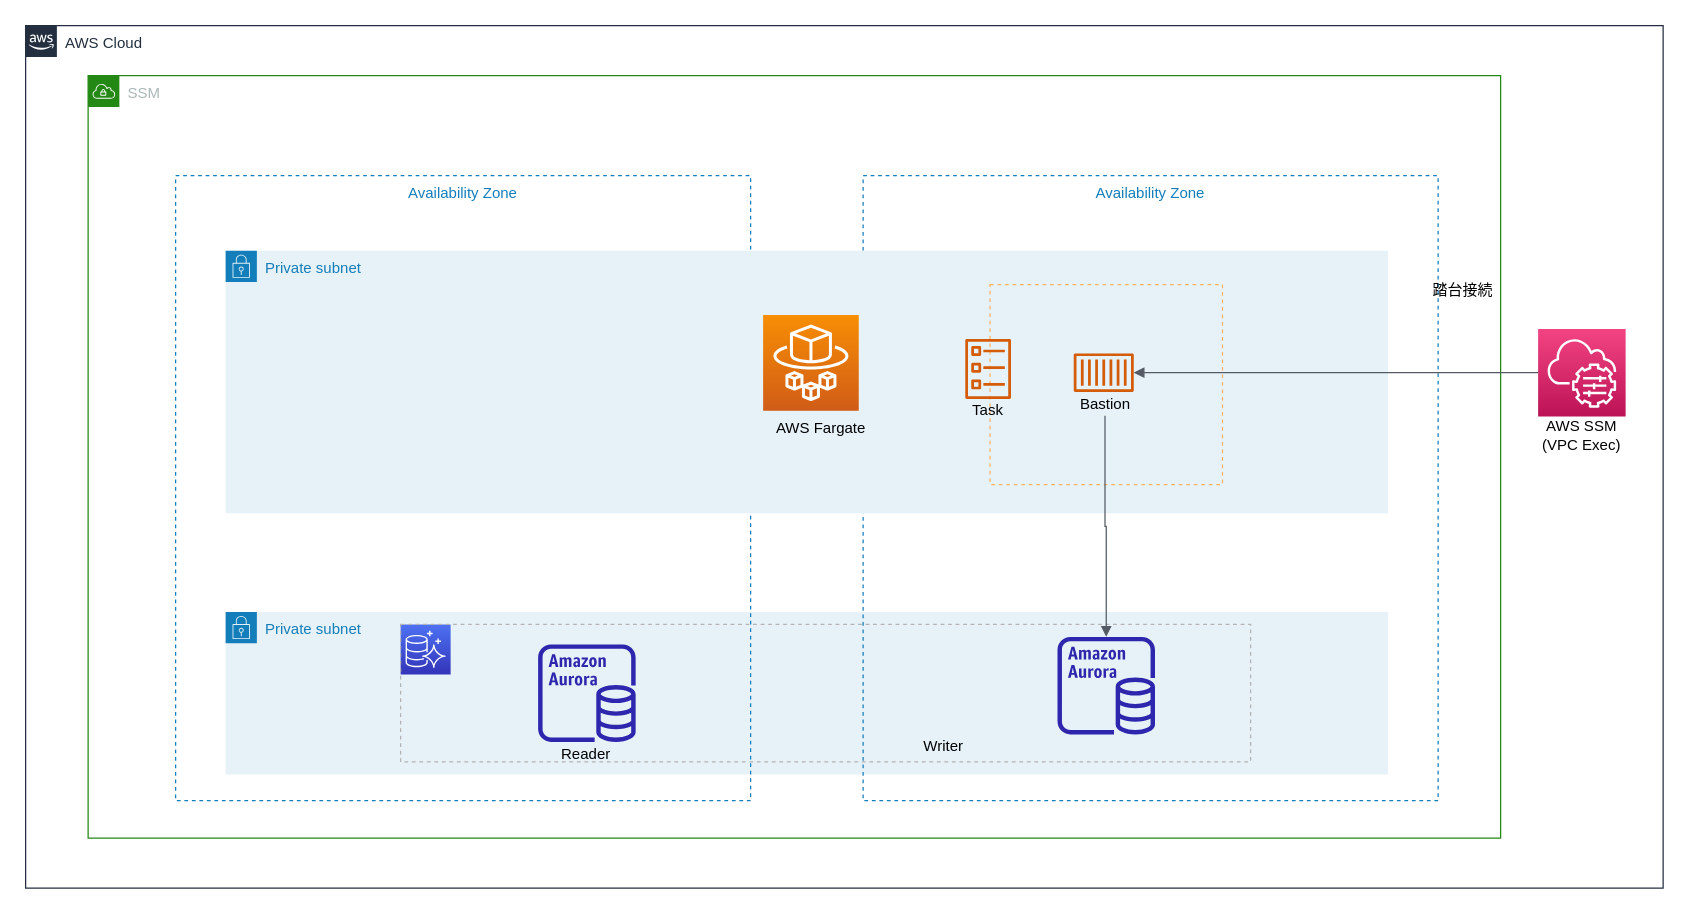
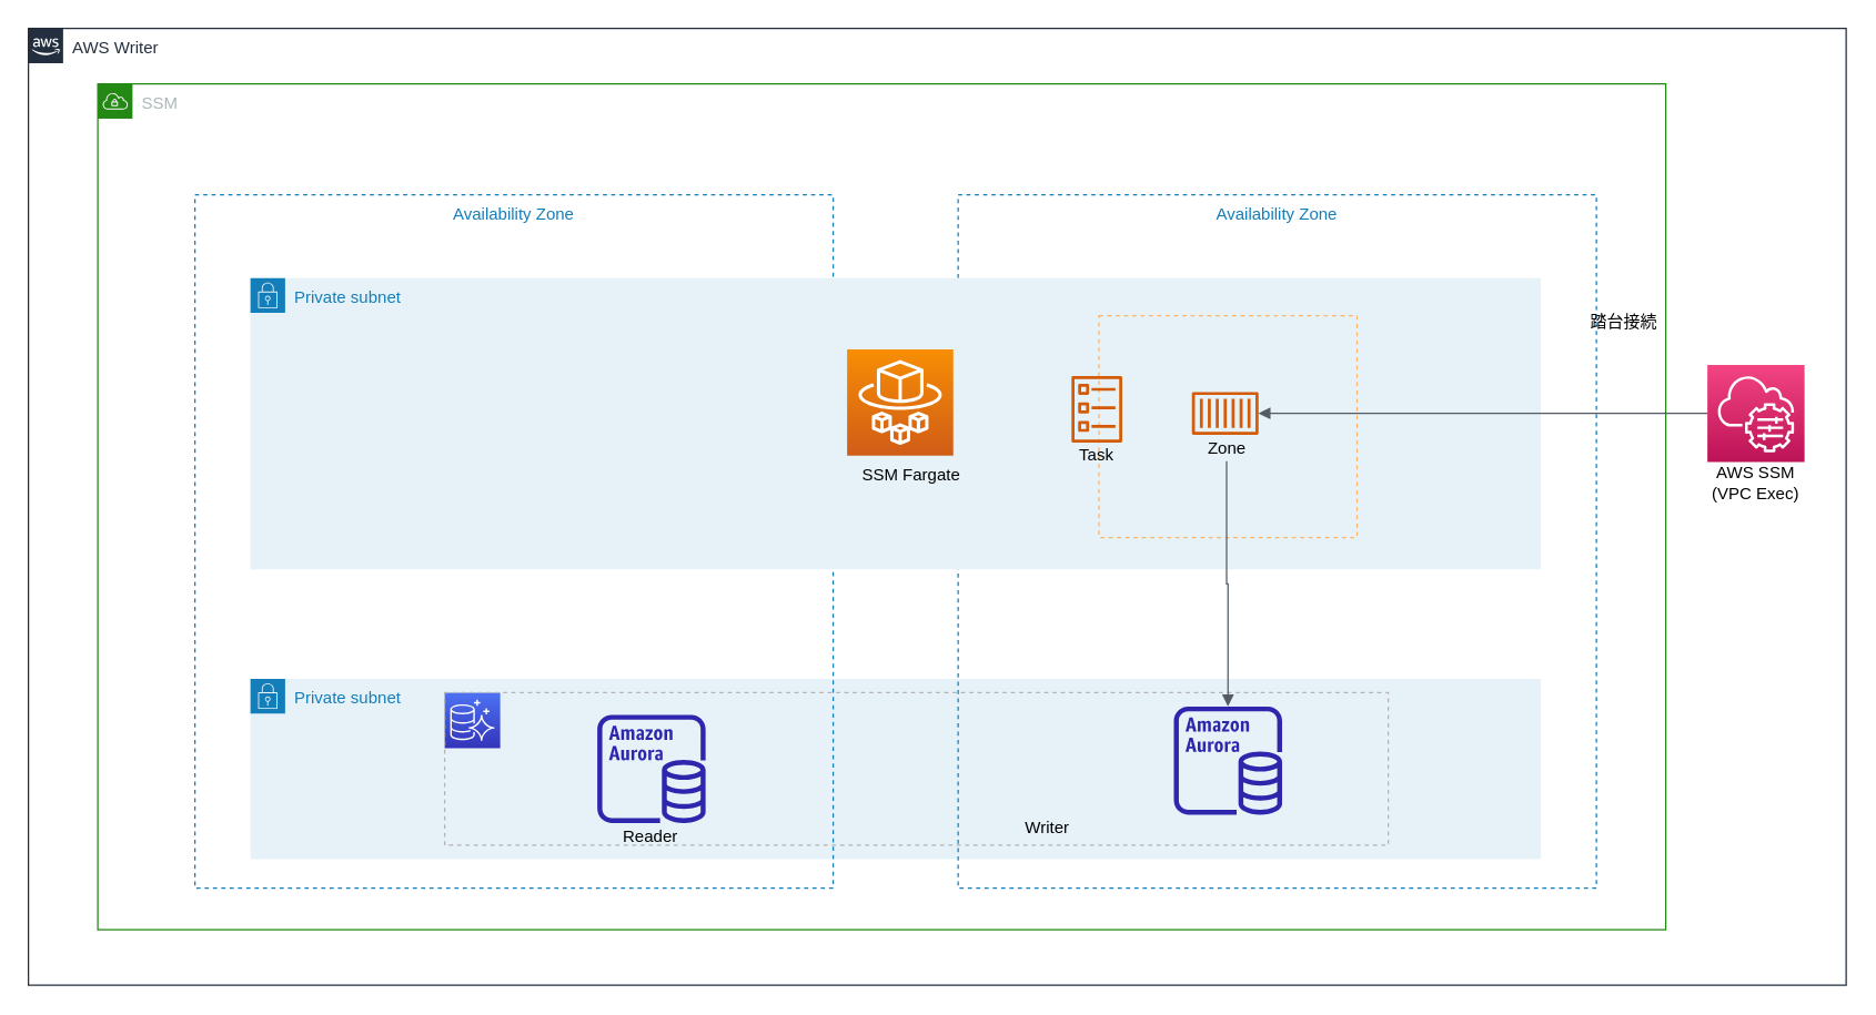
  <mxCell id="0" />
  <mxCell id="1" parent="0" />
- <mxCell id="2" value="AWS Cloud" style="points=[[0,0],[0.25,0],[0.5,0],[0.75,0],[1,0],[1,0.25],[1,0.5],[1,0.75],[1,1],[0.75,1],[0.5,1],[0.25,1],[0,1],[0,0.75],[0,0.5],[0,0.25]];outlineConnect=0;gradientColor=none;html=1;whiteSpace=wrap;fontSize=12;fontStyle=0;container=1;pointerEvents=0;collapsible=0;recursiveResize=0;shape=mxgraph.aws4.group;grIcon=mxgraph.aws4.group_aws_cloud_alt;strokeColor=#232F3E;fillColor=none;verticalAlign=top;align=left;spacingLeft=30;fontColor=#232F3E;dashed=0;" parent="1" vertex="1"><mxGeometry x="20" y="20" width="1310" height="690" as="geometry" /></mxCell>
+ <mxCell id="2" value="AWS Writer" style="points=[[0,0],[0.25,0],[0.5,0],[0.75,0],[1,0],[1,0.25],[1,0.5],[1,0.75],[1,1],[0.75,1],[0.5,1],[0.25,1],[0,1],[0,0.75],[0,0.5],[0,0.25]];outlineConnect=0;gradientColor=none;html=1;whiteSpace=wrap;fontSize=12;fontStyle=0;container=1;pointerEvents=0;collapsible=0;recursiveResize=0;shape=mxgraph.aws4.group;grIcon=mxgraph.aws4.group_aws_cloud_alt;strokeColor=#232F3E;fillColor=none;verticalAlign=top;align=left;spacingLeft=30;fontColor=#232F3E;dashed=0;" parent="1" vertex="1"><mxGeometry x="20" y="20" width="1310" height="690" as="geometry" /></mxCell>
  <mxCell id="3" value="SSM" style="points=[[0,0],[0.25,0],[0.5,0],[0.75,0],[1,0],[1,0.25],[1,0.5],[1,0.75],[1,1],[0.75,1],[0.5,1],[0.25,1],[0,1],[0,0.75],[0,0.5],[0,0.25]];outlineConnect=0;gradientColor=none;html=1;whiteSpace=wrap;fontSize=12;fontStyle=0;container=1;pointerEvents=0;collapsible=0;recursiveResize=0;shape=mxgraph.aws4.group;grIcon=mxgraph.aws4.group_vpc;strokeColor=#248814;fillColor=none;verticalAlign=top;align=left;spacingLeft=30;fontColor=#AAB7B8;dashed=0;" parent="2" vertex="1"><mxGeometry x="50" y="40" width="1130" height="610" as="geometry" /></mxCell>
  <mxCell id="4" value="Private subnet" style="points=[[0,0],[0.25,0],[0.5,0],[0.75,0],[1,0],[1,0.25],[1,0.5],[1,0.75],[1,1],[0.75,1],[0.5,1],[0.25,1],[0,1],[0,0.75],[0,0.5],[0,0.25]];outlineConnect=0;gradientColor=none;html=1;whiteSpace=wrap;fontSize=12;fontStyle=0;container=1;pointerEvents=0;collapsible=0;recursiveResize=0;shape=mxgraph.aws4.group;grIcon=mxgraph.aws4.group_security_group;grStroke=0;strokeColor=#147EBA;fillColor=#E6F2F8;verticalAlign=top;align=left;spacingLeft=30;fontColor=#147EBA;dashed=0;" parent="3" vertex="1"><mxGeometry x="110" y="429" width="930" height="130" as="geometry" /></mxCell>
  <mxCell id="5" value="" style="sketch=0;points=[[0,0,0],[0.25,0,0],[0.5,0,0],[0.75,0,0],[1,0,0],[0,1,0],[0.25,1,0],[0.5,1,0],[0.75,1,0],[1,1,0],[0,0.25,0],[0,0.5,0],[0,0.75,0],[1,0.25,0],[1,0.5,0],[1,0.75,0]];outlineConnect=0;fontColor=#232F3E;gradientColor=#4D72F3;gradientDirection=north;fillColor=#3334B9;strokeColor=#ffffff;dashed=0;verticalLabelPosition=bottom;verticalAlign=top;align=center;html=1;fontSize=12;fontStyle=0;aspect=fixed;shape=mxgraph.aws4.resourceIcon;resIcon=mxgraph.aws4.aurora;" parent="4" vertex="1"><mxGeometry x="140" y="10" width="40" height="40" as="geometry" /></mxCell>
  <mxCell id="6" value="" style="fillColor=none;strokeColor=#B3B3B3;dashed=1;verticalAlign=top;fontStyle=0;fontColor=#5A6C86;" vertex="1" parent="4"><mxGeometry x="140" y="10" width="680" height="110" as="geometry" /></mxCell>
  <mxCell id="7" value="" style="sketch=0;outlineConnect=0;fontColor=#232F3E;gradientColor=none;fillColor=#2E27AD;strokeColor=none;dashed=0;verticalLabelPosition=bottom;verticalAlign=top;align=center;html=1;fontSize=12;fontStyle=0;aspect=fixed;pointerEvents=1;shape=mxgraph.aws4.aurora_instance;" vertex="1" parent="4"><mxGeometry x="250" y="26" width="78" height="78" as="geometry" /></mxCell>
  <mxCell id="8" value="Reader" style="text;html=1;strokeColor=none;fillColor=none;align=center;verticalAlign=middle;whiteSpace=wrap;rounded=0;" vertex="1" parent="4"><mxGeometry x="250" y="104" width="77" height="20" as="geometry" /></mxCell>
  <mxCell id="9" value="Availability Zone" style="fillColor=none;strokeColor=#147EBA;dashed=1;verticalAlign=top;fontStyle=0;fontColor=#147EBA;" parent="3" vertex="1"><mxGeometry x="620" y="80" width="460" height="500" as="geometry" /></mxCell>
  <mxCell id="10" value="Availability Zone" style="fillColor=none;strokeColor=#147EBA;dashed=1;verticalAlign=top;fontStyle=0;fontColor=#147EBA;" parent="3" vertex="1"><mxGeometry x="70" y="80" width="460" height="500" as="geometry" /></mxCell>
  <mxCell id="11" value="Private subnet" style="points=[[0,0],[0.25,0],[0.5,0],[0.75,0],[1,0],[1,0.25],[1,0.5],[1,0.75],[1,1],[0.75,1],[0.5,1],[0.25,1],[0,1],[0,0.75],[0,0.5],[0,0.25]];outlineConnect=0;gradientColor=none;html=1;whiteSpace=wrap;fontSize=12;fontStyle=0;container=1;pointerEvents=0;collapsible=0;recursiveResize=0;shape=mxgraph.aws4.group;grIcon=mxgraph.aws4.group_security_group;grStroke=0;strokeColor=#147EBA;fillColor=#E6F2F8;verticalAlign=top;align=left;spacingLeft=30;fontColor=#147EBA;dashed=0;" parent="3" vertex="1"><mxGeometry x="110" y="140" width="930" height="210" as="geometry" /></mxCell>
  <mxCell id="12" value="" style="fillColor=none;strokeColor=#FFB366;dashed=1;verticalAlign=top;fontStyle=0;fontColor=#5A6C86;" parent="3" vertex="1"><mxGeometry x="721.5" y="167.12" width="186" height="160" as="geometry" /></mxCell>
  <mxCell id="13" value="" style="group" parent="3" vertex="1" connectable="0"><mxGeometry x="690" y="210.62" width="60" height="66.5" as="geometry" /></mxCell>
  <mxCell id="14" value="" style="sketch=0;outlineConnect=0;fontColor=#232F3E;gradientColor=none;fillColor=#D45B07;strokeColor=none;dashed=0;verticalLabelPosition=bottom;verticalAlign=top;align=center;html=1;fontSize=12;fontStyle=0;aspect=fixed;pointerEvents=1;shape=mxgraph.aws4.ecs_task;" parent="13" vertex="1"><mxGeometry x="11.5" width="37" height="48" as="geometry" /></mxCell>
  <mxCell id="15" value="Task" style="text;html=1;strokeColor=none;fillColor=none;align=center;verticalAlign=middle;whiteSpace=wrap;rounded=0;" parent="13" vertex="1"><mxGeometry y="48" width="60" height="18.5" as="geometry" /></mxCell>
  <mxCell id="16" value="" style="group" parent="3" vertex="1" connectable="0"><mxGeometry x="540" y="191.5" width="93" height="104.75" as="geometry" /></mxCell>
  <mxCell id="17" value="" style="sketch=0;points=[[0,0,0],[0.25,0,0],[0.5,0,0],[0.75,0,0],[1,0,0],[0,1,0],[0.25,1,0],[0.5,1,0],[0.75,1,0],[1,1,0],[0,0.25,0],[0,0.5,0],[0,0.75,0],[1,0.25,0],[1,0.5,0],[1,0.75,0]];outlineConnect=0;fontColor=#232F3E;gradientColor=#F78E04;gradientDirection=north;fillColor=#D05C17;strokeColor=#ffffff;dashed=0;verticalLabelPosition=bottom;verticalAlign=top;align=center;html=1;fontSize=12;fontStyle=0;aspect=fixed;shape=mxgraph.aws4.resourceIcon;resIcon=mxgraph.aws4.fargate;" parent="16" vertex="1"><mxGeometry width="76.5" height="76.5" as="geometry" /></mxCell>
- <mxCell id="18" value="AWS Fargate" style="text;html=1;strokeColor=none;fillColor=none;align=center;verticalAlign=middle;whiteSpace=wrap;rounded=0;" parent="16" vertex="1"><mxGeometry y="76.5" width="93" height="28.25" as="geometry" /></mxCell>
+ <mxCell id="18" value="SSM Fargate" style="text;html=1;strokeColor=none;fillColor=none;align=center;verticalAlign=middle;whiteSpace=wrap;rounded=0;" parent="16" vertex="1"><mxGeometry y="76.5" width="93" height="28.25" as="geometry" /></mxCell>
  <mxCell id="19" value="Writer" style="text;html=1;strokeColor=none;fillColor=none;align=center;verticalAlign=middle;whiteSpace=wrap;rounded=0;" parent="3" vertex="1"><mxGeometry x="645.5" y="527" width="77" height="20" as="geometry" /></mxCell>
  <mxCell id="20" value="踏台接続" style="text;html=1;strokeColor=none;fillColor=none;align=center;verticalAlign=middle;whiteSpace=wrap;rounded=0;" parent="3" vertex="1"><mxGeometry x="1070" y="157" width="60" height="30" as="geometry" /></mxCell>
  <mxCell id="21" value="" style="group" parent="3" vertex="1" connectable="0"><mxGeometry x="775.5" y="222.12" width="110" height="50" as="geometry" /></mxCell>
  <mxCell id="22" value="" style="sketch=0;outlineConnect=0;fontColor=#232F3E;gradientColor=none;fillColor=#D45B07;strokeColor=none;dashed=0;verticalLabelPosition=bottom;verticalAlign=top;align=center;html=1;fontSize=12;fontStyle=0;aspect=fixed;pointerEvents=1;shape=mxgraph.aws4.container_1;" parent="21" vertex="1"><mxGeometry x="13" width="48" height="31" as="geometry" /></mxCell>
- <mxCell id="23" value="Bastion" style="text;html=1;strokeColor=none;fillColor=none;align=center;verticalAlign=middle;whiteSpace=wrap;rounded=0;" parent="21" vertex="1"><mxGeometry x="-17" y="31" width="110" height="19" as="geometry" /></mxCell>
+ <mxCell id="23" value="Zone" style="text;html=1;strokeColor=none;fillColor=none;align=center;verticalAlign=middle;whiteSpace=wrap;rounded=0;" parent="21" vertex="1"><mxGeometry x="-17" y="31" width="110" height="19" as="geometry" /></mxCell>
  <mxCell id="24" value="" style="sketch=0;outlineConnect=0;fontColor=#232F3E;gradientColor=none;fillColor=#2E27AD;strokeColor=none;dashed=0;verticalLabelPosition=bottom;verticalAlign=top;align=center;html=1;fontSize=12;fontStyle=0;aspect=fixed;pointerEvents=1;shape=mxgraph.aws4.aurora_instance;" vertex="1" parent="3"><mxGeometry x="775.5" y="449" width="78" height="78" as="geometry" /></mxCell>
  <mxCell id="25" value="" style="edgeStyle=orthogonalEdgeStyle;html=1;endArrow=block;elbow=vertical;startArrow=none;endFill=1;strokeColor=#545B64;rounded=0;exitX=0.5;exitY=1;exitDx=0;exitDy=0;" edge="1" parent="3" source="23" target="24"><mxGeometry width="100" relative="1" as="geometry"><mxPoint x="761" y="405" as="sourcePoint" /><mxPoint x="861" y="405" as="targetPoint" /></mxGeometry></mxCell>
  <mxCell id="26" value="" style="sketch=0;points=[[0,0,0],[0.25,0,0],[0.5,0,0],[0.75,0,0],[1,0,0],[0,1,0],[0.25,1,0],[0.5,1,0],[0.75,1,0],[1,1,0],[0,0.25,0],[0,0.5,0],[0,0.75,0],[1,0.25,0],[1,0.5,0],[1,0.75,0]];points=[[0,0,0],[0.25,0,0],[0.5,0,0],[0.75,0,0],[1,0,0],[0,1,0],[0.25,1,0],[0.5,1,0],[0.75,1,0],[1,1,0],[0,0.25,0],[0,0.5,0],[0,0.75,0],[1,0.25,0],[1,0.5,0],[1,0.75,0]];outlineConnect=0;fontColor=#232F3E;gradientColor=#F34482;gradientDirection=north;fillColor=#BC1356;strokeColor=#ffffff;dashed=0;verticalLabelPosition=bottom;verticalAlign=top;align=center;html=1;fontSize=12;fontStyle=0;aspect=fixed;shape=mxgraph.aws4.resourceIcon;resIcon=mxgraph.aws4.systems_manager;" parent="2" vertex="1"><mxGeometry x="1210" y="242.62" width="70" height="70" as="geometry" /></mxCell>
  <mxCell id="27" value="" style="edgeStyle=orthogonalEdgeStyle;html=1;endArrow=none;elbow=vertical;startArrow=block;startFill=1;strokeColor=#545B64;rounded=0;entryX=0;entryY=0.5;entryDx=0;entryDy=0;entryPerimeter=0;" parent="2" source="22" target="26" edge="1"><mxGeometry width="100" relative="1" as="geometry"><mxPoint x="1078" y="341" as="sourcePoint" /><mxPoint x="1210" y="350" as="targetPoint" /></mxGeometry></mxCell>
  <mxCell id="28" value="AWS SSM&lt;br&gt;(VPC Exec)" style="text;html=1;strokeColor=none;fillColor=none;align=center;verticalAlign=middle;whiteSpace=wrap;rounded=0;" parent="2" vertex="1"><mxGeometry x="1210" y="312.62" width="70" height="30" as="geometry" /></mxCell>
